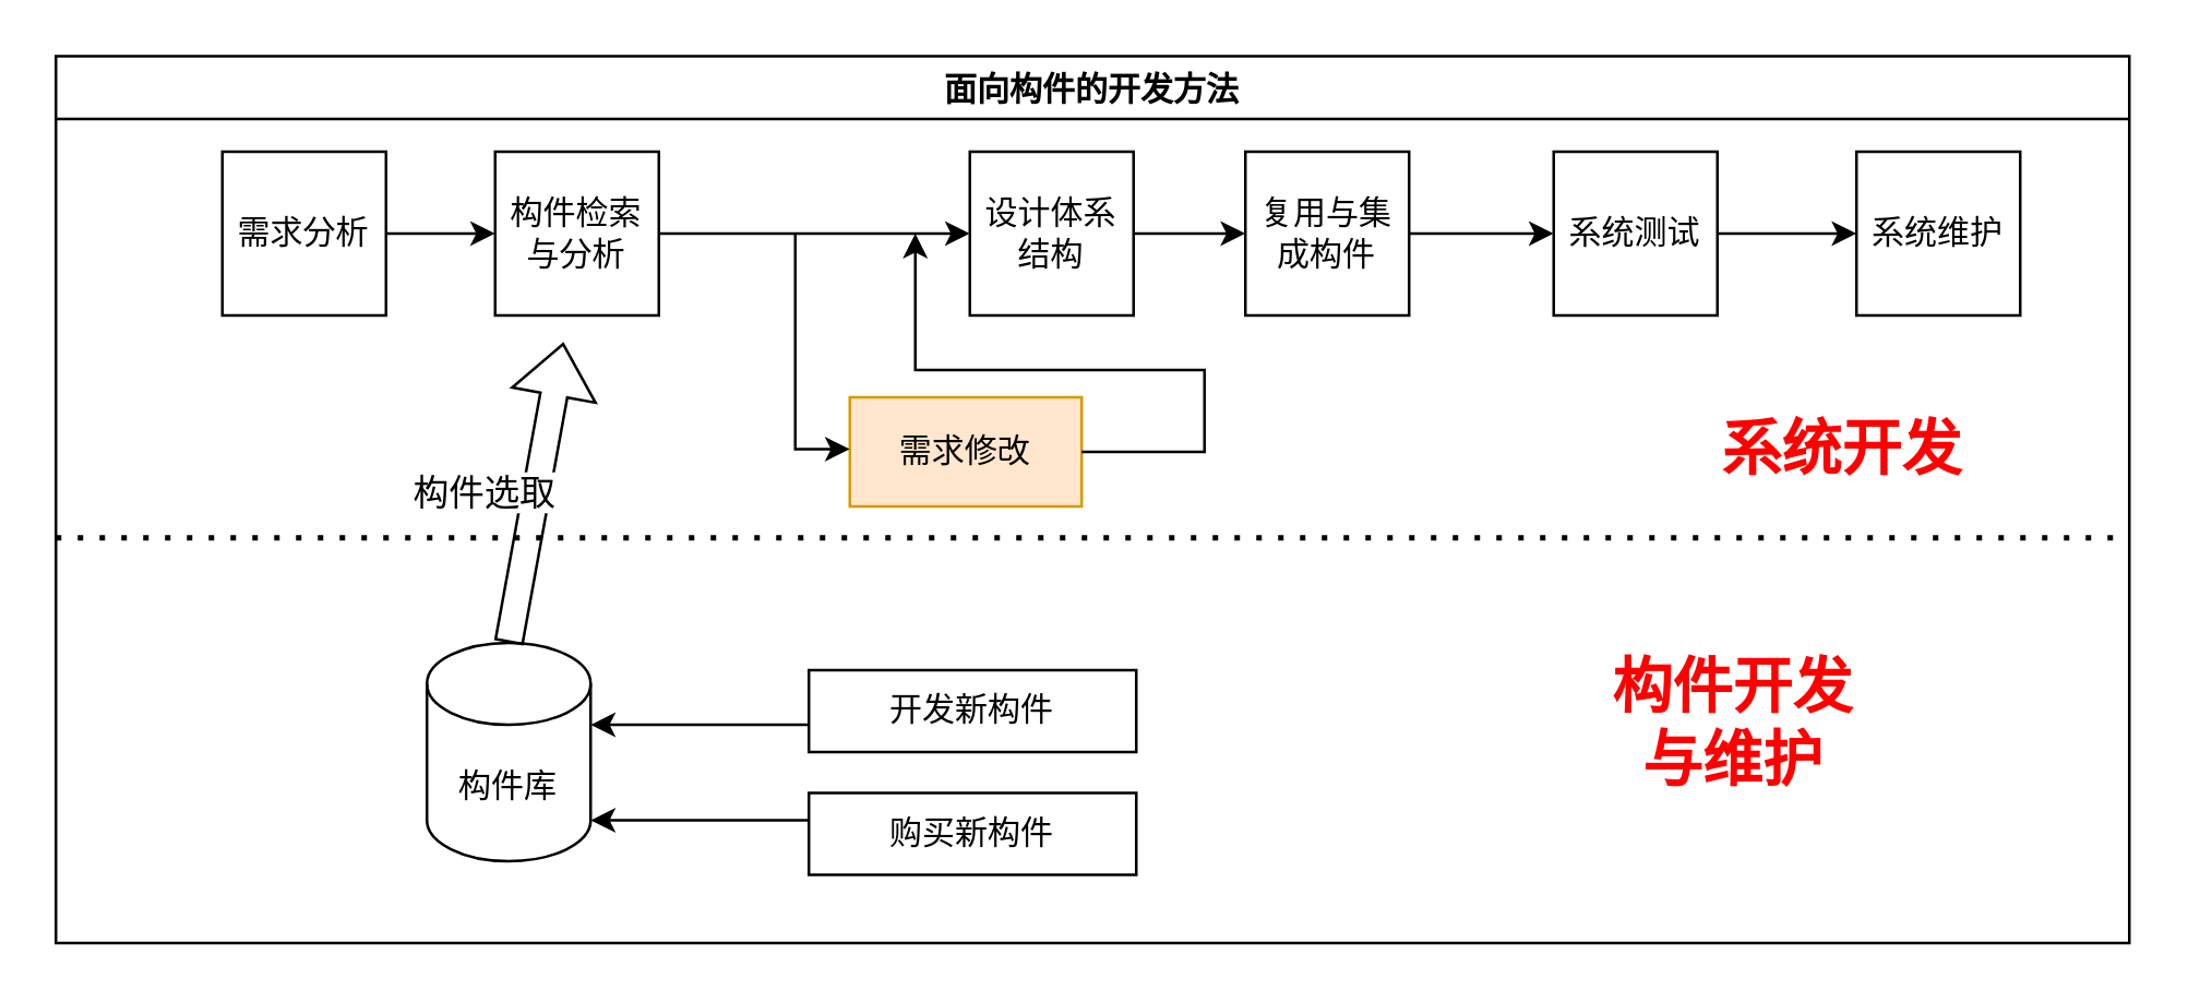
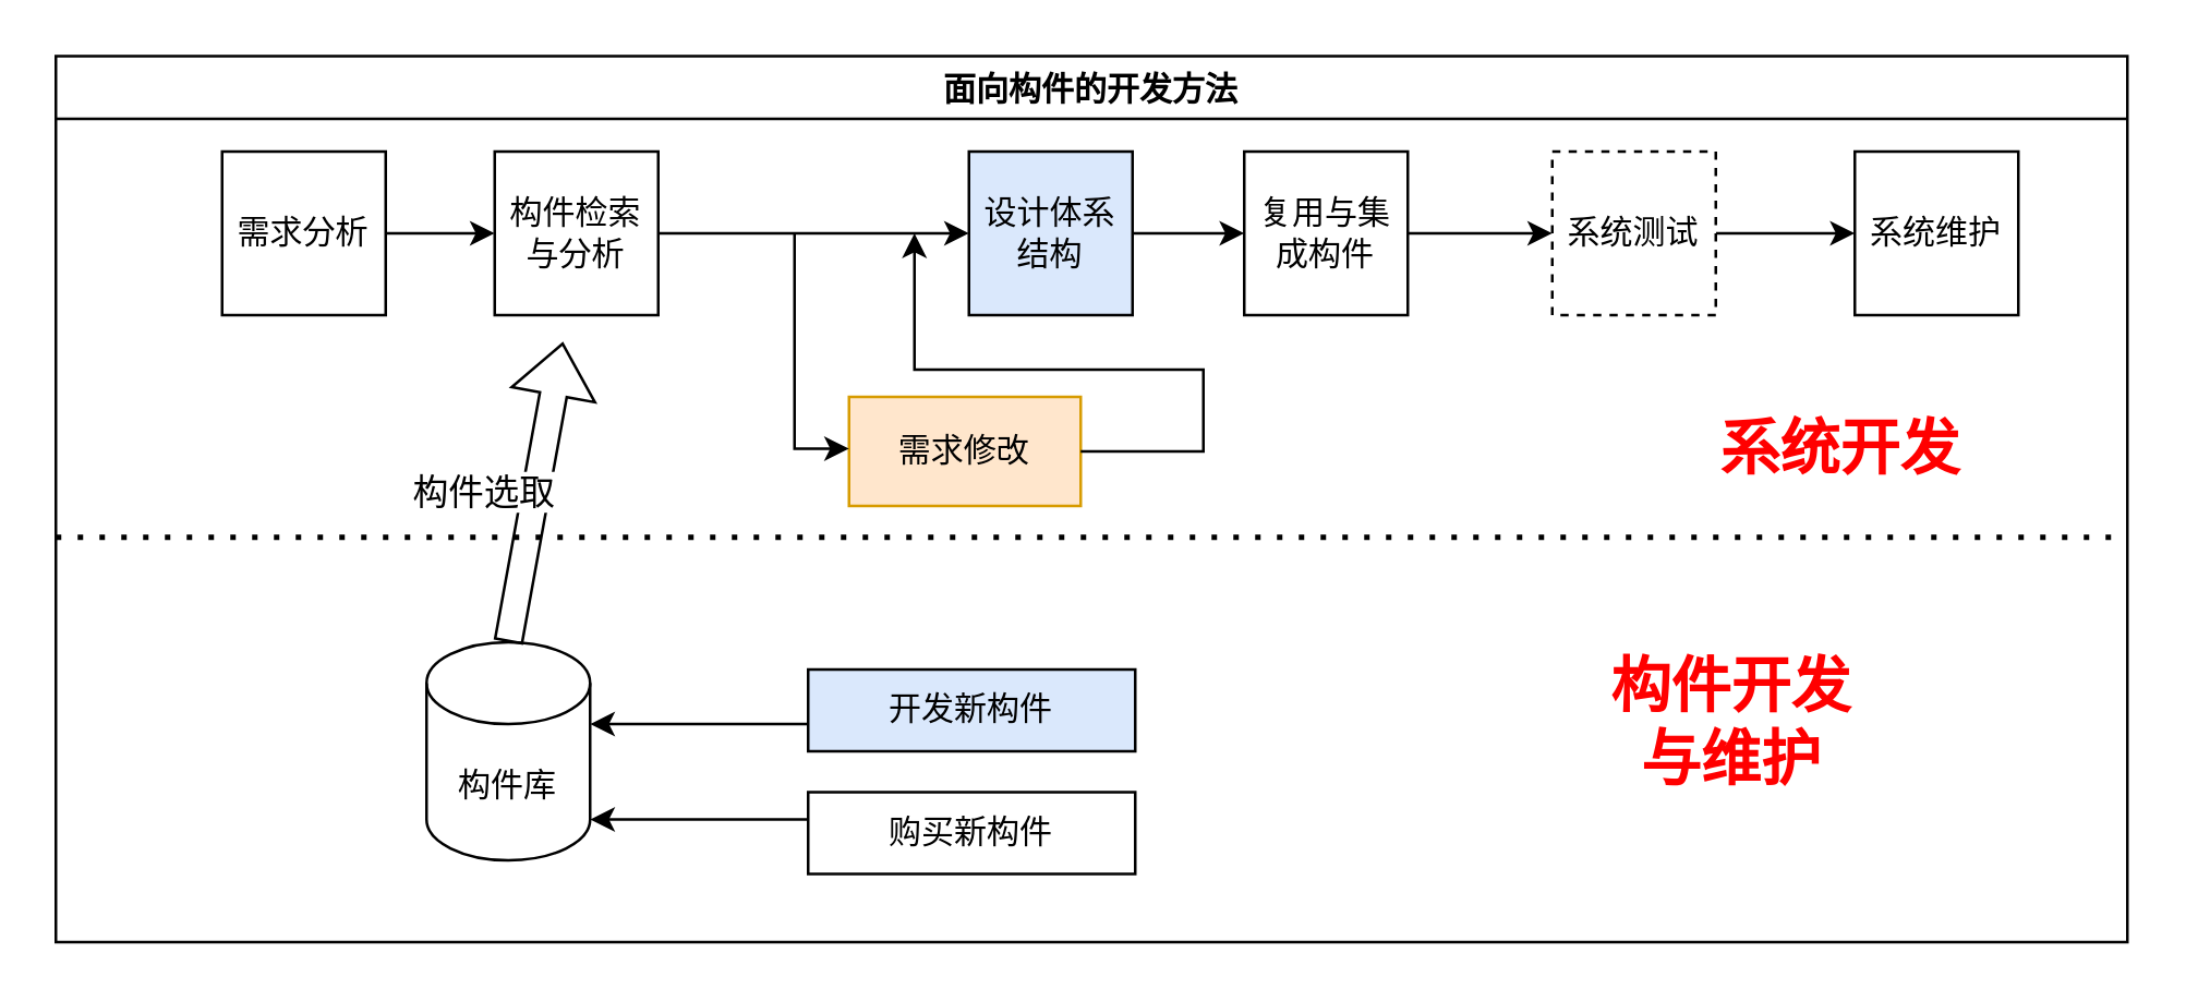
  <mxCell id="0" />
  <mxCell id="1" parent="0" />
  <mxCell id="2" value="" style="edgeStyle=orthogonalEdgeStyle;rounded=0;orthogonalLoop=1;jettySize=auto;html=1;" edge="1" parent="1" source="3" target="5"><mxGeometry relative="1" as="geometry" /></mxCell>
  <mxCell id="3" value="需求分析" style="whiteSpace=wrap;html=1;aspect=fixed;" vertex="1" parent="1"><mxGeometry x="81" y="55" width="60" height="60" as="geometry" /></mxCell>
  <mxCell id="4" value="" style="edgeStyle=orthogonalEdgeStyle;rounded=0;orthogonalLoop=1;jettySize=auto;html=1;" edge="1" parent="1" source="5" target="7"><mxGeometry relative="1" as="geometry" /></mxCell>
  <mxCell id="5" value="构件检索与分析" style="whiteSpace=wrap;html=1;aspect=fixed;" vertex="1" parent="1"><mxGeometry x="181" y="55" width="60" height="60" as="geometry" /></mxCell>
  <mxCell id="6" value="" style="edgeStyle=orthogonalEdgeStyle;rounded=0;orthogonalLoop=1;jettySize=auto;html=1;" edge="1" parent="1" source="7" target="9"><mxGeometry relative="1" as="geometry" /></mxCell>
- <mxCell id="7" value="设计体系结构" style="whiteSpace=wrap;html=1;aspect=fixed;" vertex="1" parent="1"><mxGeometry x="355" y="55" width="60" height="60" as="geometry" /></mxCell>
+ <mxCell id="7" value="设计体系结构" style="whiteSpace=wrap;html=1;aspect=fixed;fillColor=#dae8fc;" vertex="1" parent="1"><mxGeometry x="355" y="55" width="60" height="60" as="geometry" /></mxCell>
  <mxCell id="8" value="" style="edgeStyle=orthogonalEdgeStyle;rounded=0;orthogonalLoop=1;jettySize=auto;html=1;" edge="1" parent="1" source="9" target="11"><mxGeometry relative="1" as="geometry" /></mxCell>
  <mxCell id="9" value="复用与集成构件" style="whiteSpace=wrap;html=1;aspect=fixed;" vertex="1" parent="1"><mxGeometry x="456" y="55" width="60" height="60" as="geometry" /></mxCell>
  <mxCell id="10" value="" style="edgeStyle=orthogonalEdgeStyle;rounded=0;orthogonalLoop=1;jettySize=auto;html=1;" edge="1" parent="1" source="11" target="12"><mxGeometry relative="1" as="geometry" /></mxCell>
- <mxCell id="11" value="系统测试" style="whiteSpace=wrap;html=1;aspect=fixed;" vertex="1" parent="1"><mxGeometry x="569" y="55" width="60" height="60" as="geometry" /></mxCell>
+ <mxCell id="11" value="系统测试" style="whiteSpace=wrap;html=1;aspect=fixed;dashed=1;" vertex="1" parent="1"><mxGeometry x="569" y="55" width="60" height="60" as="geometry" /></mxCell>
  <mxCell id="12" value="系统维护" style="whiteSpace=wrap;html=1;aspect=fixed;" vertex="1" parent="1"><mxGeometry x="680" y="55" width="60" height="60" as="geometry" /></mxCell>
  <mxCell id="13" value="需求修改" style="rounded=0;whiteSpace=wrap;html=1;fillColor=#ffe6cc;strokeColor=#d79b00;" vertex="1" parent="1"><mxGeometry x="311" y="145" width="85" height="40" as="geometry" /></mxCell>
  <mxCell id="14" value="" style="endArrow=classic;html=1;rounded=0;entryX=0;entryY=0.25;entryDx=0;entryDy=0;" edge="1" parent="1"><mxGeometry width="50" height="50" relative="1" as="geometry"><mxPoint x="291" y="85" as="sourcePoint" /><mxPoint x="311" y="164" as="targetPoint" /><Array as="points"><mxPoint x="291" y="164" /></Array></mxGeometry></mxCell>
  <mxCell id="15" value="" style="endArrow=classic;html=1;rounded=0;exitX=1;exitY=0.5;exitDx=0;exitDy=0;" edge="1" parent="1" source="13"><mxGeometry width="50" height="50" relative="1" as="geometry"><mxPoint x="471" y="175" as="sourcePoint" /><mxPoint x="335" y="85" as="targetPoint" /><Array as="points"><mxPoint x="441" y="165" /><mxPoint x="441" y="135" /><mxPoint x="335" y="135" /></Array></mxGeometry></mxCell>
  <mxCell id="16" value="面向构件的开发方法" style="swimlane;" vertex="1" parent="1"><mxGeometry x="20" y="20" width="760" height="325" as="geometry"><mxRectangle x="34" y="55" width="150" height="30" as="alternateBounds" /></mxGeometry></mxCell>
  <mxCell id="17" value="&lt;b style=&quot;font-size: 22px;&quot;&gt;&lt;font style=&quot;font-size: 22px;&quot;&gt;系统开发&lt;/font&gt;&lt;/b&gt;" style="text;html=1;align=center;verticalAlign=middle;whiteSpace=wrap;rounded=0;fontSize=22;fontColor=#FF0000;" vertex="1" parent="16"><mxGeometry x="600" y="130" width="110" height="30" as="geometry" /></mxCell>
  <mxCell id="18" value="&lt;b style=&quot;font-size: 22px;&quot;&gt;&lt;font style=&quot;font-size: 22px;&quot;&gt;构件开发与维护&lt;/font&gt;&lt;/b&gt;" style="text;html=1;align=center;verticalAlign=middle;whiteSpace=wrap;rounded=0;fontSize=22;fontColor=#FF0000;" vertex="1" parent="16"><mxGeometry x="560" y="230" width="110" height="30" as="geometry" /></mxCell>
  <mxCell id="19" value="构件库" style="shape=cylinder3;whiteSpace=wrap;html=1;boundedLbl=1;backgroundOutline=1;size=15;" vertex="1" parent="16"><mxGeometry x="136" y="215" width="60" height="80" as="geometry" /></mxCell>
  <mxCell id="20" value="" style="edgeStyle=orthogonalEdgeStyle;rounded=0;orthogonalLoop=1;jettySize=auto;html=1;" edge="1" parent="16" source="21"><mxGeometry relative="1" as="geometry"><mxPoint x="196" y="245" as="targetPoint" /><Array as="points"><mxPoint x="256" y="245" /><mxPoint x="256" y="245" /></Array></mxGeometry></mxCell>
- <mxCell id="21" value="开发新构件" style="rounded=0;whiteSpace=wrap;html=1;" vertex="1" parent="16"><mxGeometry x="276" y="225" width="120" height="30" as="geometry" /></mxCell>
+ <mxCell id="21" value="开发新构件" style="rounded=0;whiteSpace=wrap;html=1;fillColor=#dae8fc;" vertex="1" parent="16"><mxGeometry x="276" y="225" width="120" height="30" as="geometry" /></mxCell>
  <mxCell id="22" value="" style="edgeStyle=orthogonalEdgeStyle;rounded=0;orthogonalLoop=1;jettySize=auto;html=1;" edge="1" parent="16" source="23"><mxGeometry relative="1" as="geometry"><mxPoint x="196" y="280" as="targetPoint" /><Array as="points"><mxPoint x="256" y="280" /><mxPoint x="256" y="280" /></Array></mxGeometry></mxCell>
  <mxCell id="23" value="购买新构件" style="rounded=0;whiteSpace=wrap;html=1;" vertex="1" parent="16"><mxGeometry x="276" y="270" width="120" height="30" as="geometry" /></mxCell>
  <mxCell id="24" value="" style="endArrow=none;dashed=1;html=1;dashPattern=1 3;strokeWidth=2;rounded=0;fontSize=22;fontColor=#FF0000;exitX=0;exitY=0.5;exitDx=0;exitDy=0;entryX=1;entryY=0.5;entryDx=0;entryDy=0;" edge="1" parent="1"><mxGeometry width="50" height="50" relative="1" as="geometry"><mxPoint x="20" y="196.5" as="sourcePoint" /><mxPoint x="780" y="196.5" as="targetPoint" /></mxGeometry></mxCell>
  <mxCell id="25" value="" style="shape=flexArrow;endArrow=classic;html=1;rounded=0;fontSize=22;fontColor=#FF0000;exitX=0.5;exitY=0;exitDx=0;exitDy=0;exitPerimeter=0;" edge="1" parent="1" source="19"><mxGeometry width="50" height="50" relative="1" as="geometry"><mxPoint x="106" y="225" as="sourcePoint" /><mxPoint x="206" y="125" as="targetPoint" /><Array as="points"><mxPoint x="206" y="125" /></Array></mxGeometry></mxCell>
  <mxCell id="26" value="构件选取" style="edgeLabel;html=1;align=center;verticalAlign=middle;resizable=0;points=[];fontSize=13;fontColor=#000000;" vertex="1" connectable="0" parent="25"><mxGeometry x="0.536" y="-3" relative="1" as="geometry"><mxPoint x="-28" y="29" as="offset" /></mxGeometry></mxCell>
